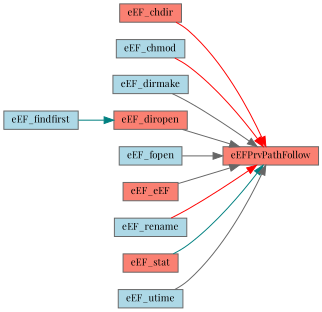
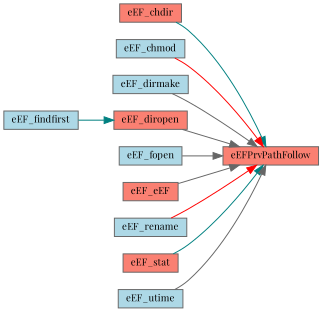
  digraph {
    fontname="Playfair Display"
    rankdir=RL
    node [color=grey40 fillcolor=lightblue fontname="Playfair Display" fontsize=10 shape=box style=filled]
    edge [color=gray40 dir=back fontname="Playfair Display" fontsize=10 labelfontname=Helvetica labelfontsize=10 style=solid]
    n1 [color=gray40 fillcolor=salmon fontcolor=black height=0.2 label=eEFPrvPathFollow width=0.4]
    n2 [fillcolor=salmon height=0.2 label=eEF_chdir width=0.4]
    n3 [height=0.2 label=eEF_chmod width=0.4]
    n4 [height=0.2 label=eEF_dirmake width=0.4]
    n5 [fillcolor=salmon height=0.2 label=eEF_diropen width=0.4]
    n6 [height=0.2 label=eEF_fopen width=0.4]
    n7 [fillcolor=salmon height=0.2 label=eEF_eEF width=0.4]
    n8 [height=0.2 label=eEF_rename width=0.4]
    n9 [fillcolor=salmon height=0.2 label=eEF_stat width=0.4]
    n10 [height=0.2 label=eEF_utime width=0.4]
    n11 [height=0.2 label=eEF_findfirst width=0.4]
-   n1 -> n2 [color=red]
+   n1 -> n2 [color=teal]
    n1 -> n3 [color=red]
    n1 -> n4
    n1 -> n5
    n1 -> n6
    n1 -> n7
    n1 -> n8 [color=red]
    n1 -> n9 [color=teal]
    n1 -> n10
    n5 -> n11 [color=teal]
  }
